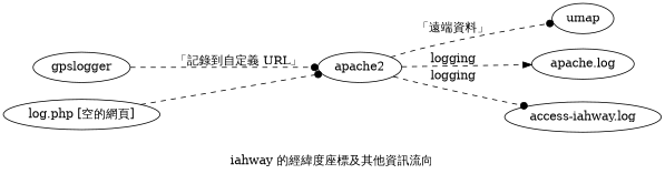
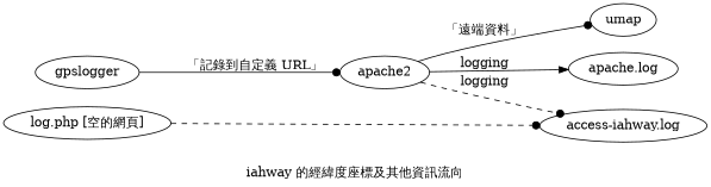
  digraph {
    label="iahway 的經緯度座標及其他資訊流向"
    rankdir=LR
    shape=rectangle
    edge [arrowhead=dot style=dashed]
    n1 [label=gpslogger]
    apache2
    n3 [label="apache.log"]
    n4 [label="access-iahway.log"]
    umap
    n6 [label="log.php [空的網頁]"]
-   n1 -> apache2 [label="「記錄到自定義 URL」"]
-   apache2 -> n3 [arrowhead=normal label=logging]
+   n1 -> apache2 [label="「記錄到自定義 URL」" style=""]
+   apache2 -> n3 [arrowhead=normal label=logging style=solid]
    apache2 -> n4 [label=logging]
-   apache2 -> umap [label="「遠端資料」"]
-   n6 -> apache2
+   apache2 -> umap [label="「遠端資料」" style=""]
+   n6 -> n4
  }
